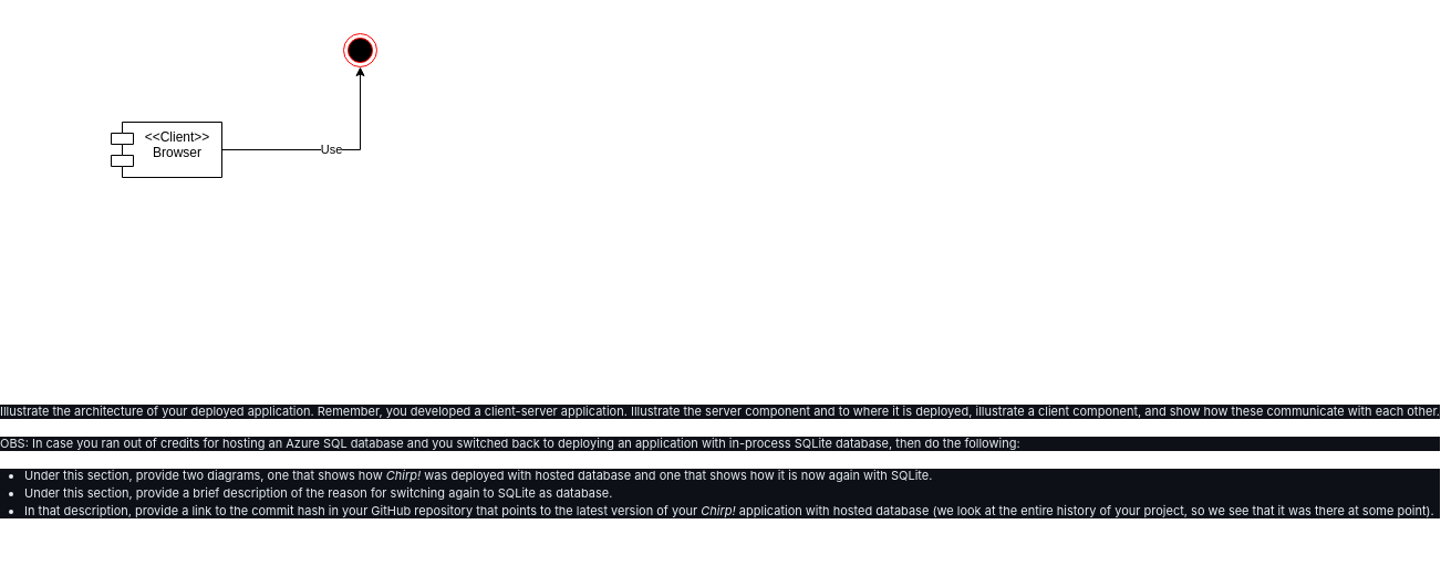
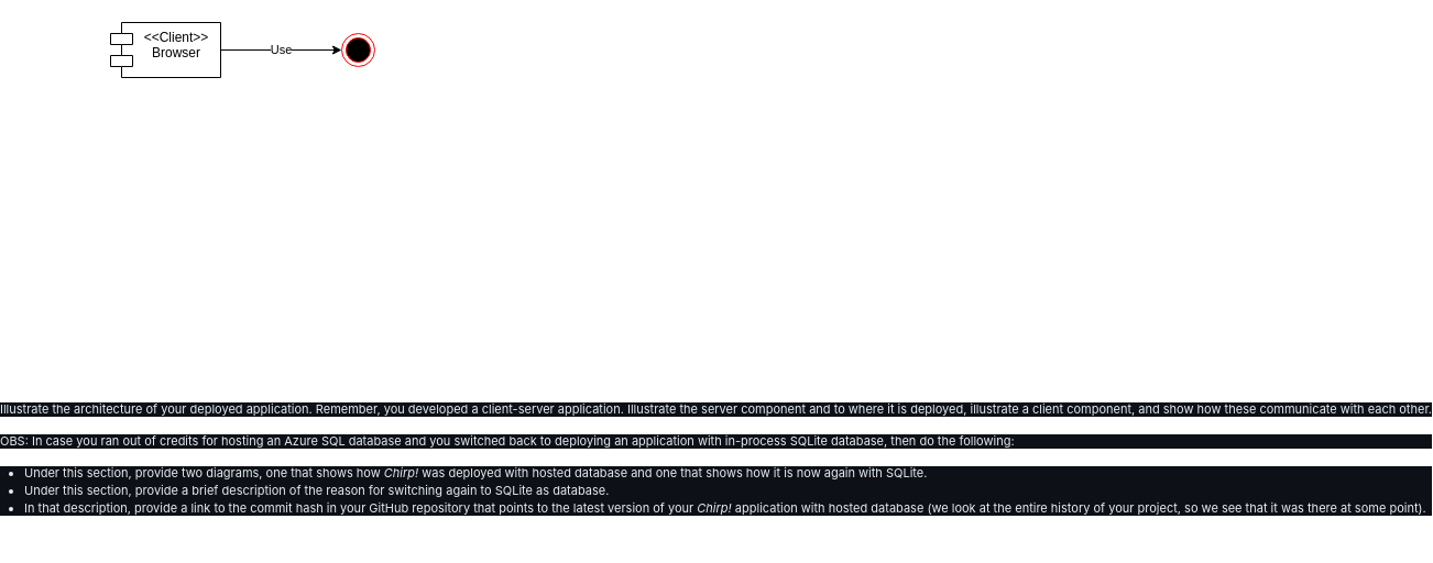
  <mxCell id="0" />
  <mxCell id="1" parent="0" />
  <mxCell id="2" style="edgeStyle=orthogonalEdgeStyle;rounded=0;orthogonalLoop=1;jettySize=auto;html=1;" edge="1" parent="1" source="4" target="5"><mxGeometry relative="1" as="geometry" /></mxCell>
  <mxCell id="3" value="Use" style="edgeLabel;html=1;align=center;verticalAlign=middle;resizable=0;points=[];" vertex="1" connectable="0" parent="2"><mxGeometry x="-0.018" y="1" relative="1" as="geometry"><mxPoint as="offset" /></mxGeometry></mxCell>
- <mxCell id="4" value="&amp;lt;&amp;lt;Client&amp;gt;&amp;gt;&lt;br&gt;Browser" style="shape=module;align=left;spacingLeft=20;align=center;verticalAlign=top;whiteSpace=wrap;html=1;" vertex="1" parent="1"><mxGeometry x="90" y="110" width="100" height="50" as="geometry" /></mxCell>
+ <mxCell id="4" value="&amp;lt;&amp;lt;Client&amp;gt;&amp;gt;&lt;br&gt;Browser" style="shape=module;align=left;spacingLeft=20;align=center;verticalAlign=top;whiteSpace=wrap;html=1;" vertex="1" parent="1"><mxGeometry x="90" y="20" width="100" height="50" as="geometry" /></mxCell>
  <mxCell id="5" value="" style="ellipse;html=1;shape=endState;fillColor=#000000;strokeColor=#ff0000;" vertex="1" parent="1"><mxGeometry x="300" y="30" width="30" height="30" as="geometry" /></mxCell>
  <mxCell id="6" value="&lt;p style=&quot;box-sizing: border-box; margin-top: 0px; margin-bottom: 16px; color: rgb(230, 237, 243); font-family: -apple-system, BlinkMacSystemFont, &amp;quot;Segoe UI&amp;quot;, &amp;quot;Noto Sans&amp;quot;, Helvetica, Arial, sans-serif, &amp;quot;Apple Color Emoji&amp;quot;, &amp;quot;Segoe UI Emoji&amp;quot;; font-size: 11px; text-align: start; background-color: rgb(13, 17, 23);&quot; dir=&quot;auto&quot;&gt;Illustrate the architecture of your deployed application. Remember, you developed a client-server application. Illustrate the server component and to where it is deployed, illustrate a client component, and show how these communicate with each other.&lt;/p&gt;&lt;p style=&quot;box-sizing: border-box; margin-top: 0px; margin-bottom: 16px; color: rgb(230, 237, 243); font-family: -apple-system, BlinkMacSystemFont, &amp;quot;Segoe UI&amp;quot;, &amp;quot;Noto Sans&amp;quot;, Helvetica, Arial, sans-serif, &amp;quot;Apple Color Emoji&amp;quot;, &amp;quot;Segoe UI Emoji&amp;quot;; font-size: 11px; text-align: start; background-color: rgb(13, 17, 23);&quot; dir=&quot;auto&quot;&gt;OBS: In case you ran out of credits for hosting an Azure SQL database and you switched back to deploying an application with in-process SQLite database, then do the following:&lt;/p&gt;&lt;ul style=&quot;box-sizing: border-box; padding-left: 2em; margin-top: 0px; margin-bottom: 16px; color: rgb(230, 237, 243); font-family: -apple-system, BlinkMacSystemFont, &amp;quot;Segoe UI&amp;quot;, &amp;quot;Noto Sans&amp;quot;, Helvetica, Arial, sans-serif, &amp;quot;Apple Color Emoji&amp;quot;, &amp;quot;Segoe UI Emoji&amp;quot;; font-size: 11px; text-align: start; background-color: rgb(13, 17, 23);&quot; dir=&quot;auto&quot;&gt;&lt;li style=&quot;box-sizing: border-box; font-size: 11px;&quot;&gt;Under this section, provide two diagrams, one that shows how&amp;nbsp;&lt;em style=&quot;box-sizing: border-box; font-size: 11px;&quot;&gt;Chirp!&lt;/em&gt;&amp;nbsp;was deployed with hosted database and one that shows how it is now again with SQLite.&lt;/li&gt;&lt;li style=&quot;box-sizing: border-box; margin-top: 0.25em; font-size: 11px;&quot;&gt;Under this section, provide a brief description of the reason for switching again to SQLite as database.&lt;/li&gt;&lt;li style=&quot;box-sizing: border-box; margin-top: 0.25em; font-size: 11px;&quot;&gt;In that description, provide a link to the commit hash in your GitHub repository that points to the latest version of your&amp;nbsp;&lt;em style=&quot;box-sizing: border-box; font-size: 11px;&quot;&gt;Chirp!&lt;/em&gt;&amp;nbsp;application with hosted database (we look at the entire history of your project, so we see that it was there at some point).&lt;/li&gt;&lt;/ul&gt;" style="text;html=1;align=center;verticalAlign=middle;resizable=0;points=[];autosize=1;strokeColor=none;fillColor=none;fontSize=11;" vertex="1" parent="1"><mxGeometry y="360" width="1240" height="130" as="geometry" x="20" /></mxCell>
